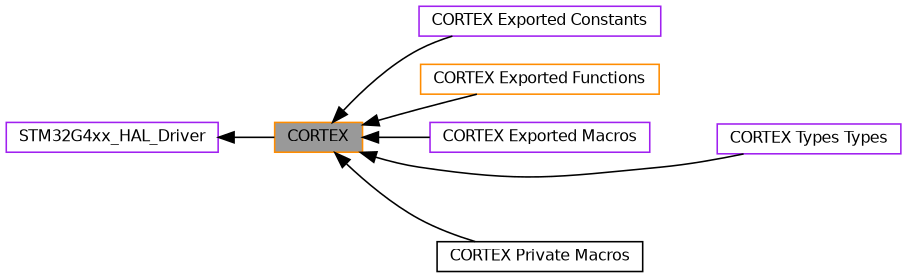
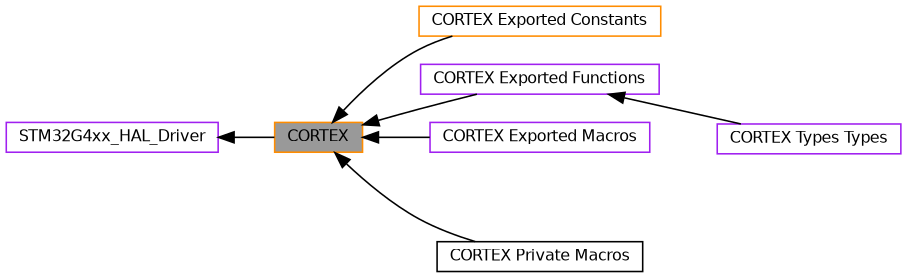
  digraph {
    rankdir=LR
    node [color=purple fillcolor=white fontname=Helvetica fontsize=10 shape=box style=filled]
    edge [dir=back fontname=Helvetica fontsize=10 labelfontname=Helvetica labelfontsize=10 shape=plaintext style=solid]
    n1 [color=darkorange fillcolor=grey60 fontcolor=black height=0.2 label=CORTEX width=0.4]
-   n2 [height=0.2 label="CORTEX Exported Constants" width=0.4]
-   n3 [color=darkorange height=0.2 label="CORTEX Exported Functions" width=0.4]
+   n2 [color=darkorange height=0.2 label="CORTEX Exported Constants" width=0.4]
+   n3 [height=0.2 label="CORTEX Exported Functions" width=0.4]
    n4 [height=0.2 label="CORTEX Exported Macros" width=0.4]
    n5 [height=0.2 label="CORTEX Types Types" width=0.4]
    n6 [color=black height=0.2 label="CORTEX Private Macros" width=0.4]
    n7 [height=0.2 label=STM32G4xx_HAL_Driver width=0.4]
    n1 -> n2
    n1 -> n3
    n1 -> n4
-   n1 -> n5
+   n3 -> n5
    n1 -> n6
    n7 -> n1
  }
